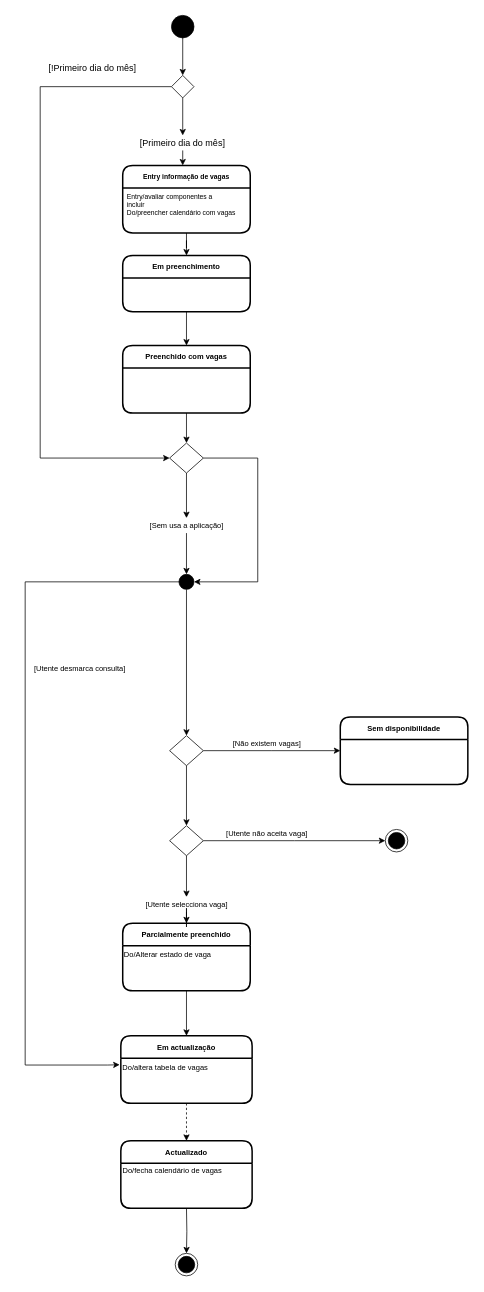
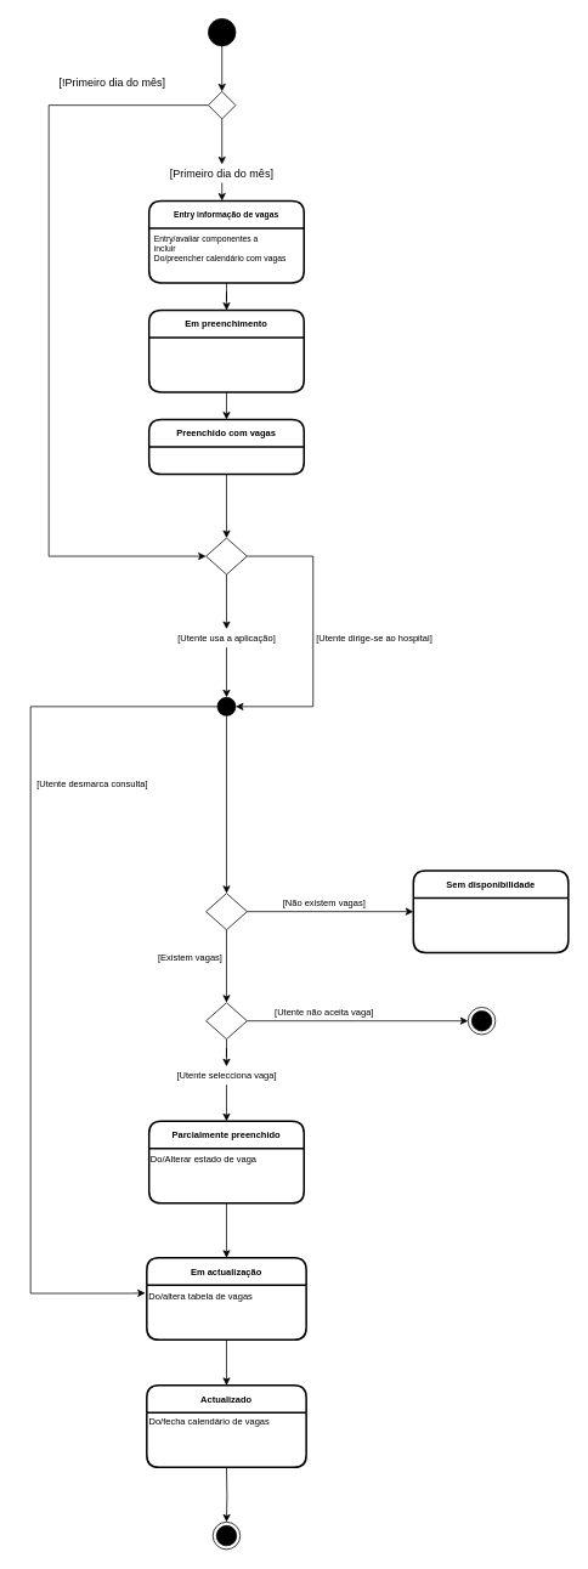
  <mxCell id="0" />
  <mxCell id="1" parent="0" />
  <mxCell id="2" style="edgeStyle=orthogonalEdgeStyle;rounded=0;orthogonalLoop=1;jettySize=auto;html=1;" parent="1" source="5" target="6" edge="1"><mxGeometry relative="1" as="geometry"><mxPoint x="243" y="320" as="targetPoint" /><Array as="points"><mxPoint x="243" y="280" /><mxPoint x="243" y="280" /></Array></mxGeometry></mxCell>
  <mxCell id="3" value="" style="edgeStyle=orthogonalEdgeStyle;rounded=0;orthogonalLoop=1;jettySize=auto;html=1;" parent="1" source="4" target="27" edge="1"><mxGeometry relative="1" as="geometry" /></mxCell>
  <mxCell id="4" value="" style="ellipse;whiteSpace=wrap;html=1;fillColor=#000000;" parent="1" vertex="1"><mxGeometry x="228" y="20" width="30" height="30" as="geometry" /></mxCell>
  <mxCell id="5" value="[Primeiro dia do mês]" style="text;html=1;strokeColor=none;fillColor=none;align=center;verticalAlign=middle;whiteSpace=wrap;rounded=0;" parent="1" vertex="1"><mxGeometry x="173" width="140" height="20" as="geometry" y="180" /></mxCell>
  <mxCell id="6" value="Entry informação de vagas" style="swimlane;childLayout=stackLayout;horizontal=1;startSize=30;horizontalStack=0;rounded=1;fontSize=9;fontStyle=1;strokeWidth=2;resizeParent=0;resizeLast=1;shadow=0;dashed=0;align=center;" parent="1" vertex="1"><mxGeometry x="163" y="220" width="170" height="90" as="geometry" /></mxCell>
  <mxCell id="7" value="Entry/avaliar componentes a&#10;incluir&#10;Do/preencher calendário com vagas" style="align=left;strokeColor=none;fillColor=none;spacingLeft=4;fontSize=9;verticalAlign=top;resizable=0;rotatable=0;part=1;" parent="6" vertex="1"><mxGeometry y="30" width="170" height="60" as="geometry" /></mxCell>
  <mxCell id="8" style="edgeStyle=orthogonalEdgeStyle;rounded=0;orthogonalLoop=1;jettySize=auto;html=1;fontSize=10;entryX=0.5;entryY=0;entryDx=0;entryDy=0;" parent="1" source="12" target="40" edge="1"><mxGeometry relative="1" as="geometry"><mxPoint x="248" y="700" as="targetPoint" /></mxGeometry></mxCell>
- <mxCell id="9" value="Preenchido com vagas" style="swimlane;childLayout=stackLayout;horizontal=1;startSize=30;horizontalStack=0;rounded=1;fontSize=10;fontStyle=1;strokeWidth=2;resizeParent=0;resizeLast=1;shadow=0;dashed=0;align=center;" parent="1" vertex="1"><mxGeometry x="163" y="460" width="170" height="90" as="geometry" /></mxCell>
+ <mxCell id="9" value="Preenchido com vagas" style="swimlane;childLayout=stackLayout;horizontal=1;startSize=30;horizontalStack=0;rounded=1;fontSize=10;fontStyle=1;strokeWidth=2;resizeParent=0;resizeLast=1;shadow=0;dashed=0;align=center;" parent="1" vertex="1"><mxGeometry x="163" y="460" width="170" height="60" as="geometry" /></mxCell>
  <mxCell id="10" value="Parcialmente preenchido" style="swimlane;childLayout=stackLayout;horizontal=1;startSize=30;horizontalStack=0;rounded=1;fontSize=10;fontStyle=1;strokeWidth=2;resizeParent=0;resizeLast=1;shadow=0;dashed=0;align=center;" parent="1" vertex="1"><mxGeometry x="163" y="1230" width="170" height="90" as="geometry" /></mxCell>
  <mxCell id="11" value="Do/Alterar estado de vaga" style="text;html=1;align=left;verticalAlign=top;resizable=0;points=[];autosize=1;fontSize=10;" parent="10" vertex="1"><mxGeometry y="30" width="170" height="60" as="geometry" /></mxCell>
- <mxCell id="12" value="[Sem usa a aplicação]" style="text;html=1;strokeColor=none;fillColor=none;align=center;verticalAlign=middle;whiteSpace=wrap;rounded=0;fontSize=10;" parent="1" vertex="1"><mxGeometry x="180.5" y="690" width="135" height="20" as="geometry" /></mxCell>
+ <mxCell id="12" value="[Utente usa a aplicação]" style="text;html=1;strokeColor=none;fillColor=none;align=center;verticalAlign=middle;whiteSpace=wrap;rounded=0;fontSize=10;" parent="1" vertex="1"><mxGeometry x="180.5" y="690" width="135" height="20" as="geometry" /></mxCell>
  <mxCell id="13" style="edgeStyle=orthogonalEdgeStyle;rounded=0;orthogonalLoop=1;jettySize=auto;html=1;fontSize=10;" parent="1" source="9" target="16" edge="1"><mxGeometry relative="1" as="geometry"><mxPoint x="248" y="590" as="targetPoint" /><mxPoint x="248" y="550" as="sourcePoint" /></mxGeometry></mxCell>
  <mxCell id="14" style="edgeStyle=orthogonalEdgeStyle;rounded=0;orthogonalLoop=1;jettySize=auto;html=1;entryX=0.5;entryY=0;entryDx=0;entryDy=0;fontSize=10;fontColor=#FFFFFF;" parent="1" source="16" target="12" edge="1"><mxGeometry relative="1" as="geometry" /></mxCell>
  <mxCell id="15" style="edgeStyle=orthogonalEdgeStyle;rounded=0;orthogonalLoop=1;jettySize=auto;html=1;fontSize=10;fontColor=#FFFFFF;entryX=1;entryY=0.5;entryDx=0;entryDy=0;" parent="1" source="16" target="40" edge="1"><mxGeometry relative="1" as="geometry"><mxPoint x="363" y="771" as="targetPoint" /><Array as="points"><mxPoint x="343" y="610" /><mxPoint x="343" y="775" /></Array></mxGeometry></mxCell>
  <mxCell id="16" value="" style="rhombus;whiteSpace=wrap;html=1;fontSize=10;align=left;fontColor=#FFFFFF;fillColor=#FFFFFF;" parent="1" vertex="1"><mxGeometry x="225.5" y="590" width="45" height="40" as="geometry" /></mxCell>
+ <mxCell id="17" value="[Utente dirige-se ao hospital]" style="text;html=1;strokeColor=none;fillColor=none;align=center;verticalAlign=middle;whiteSpace=wrap;rounded=0;fontSize=10;" parent="1" vertex="1"><mxGeometry x="343" y="690" width="135" height="20" as="geometry" /></mxCell>
  <mxCell id="18" style="edgeStyle=orthogonalEdgeStyle;rounded=0;orthogonalLoop=1;jettySize=auto;html=1;entryX=0.5;entryY=0;entryDx=0;entryDy=0;fontSize=10;fontColor=#000000;" parent="1" source="21" target="10" edge="1"><mxGeometry relative="1" as="geometry" /></mxCell>
  <mxCell id="19" style="edgeStyle=orthogonalEdgeStyle;rounded=0;orthogonalLoop=1;jettySize=auto;html=1;fontSize=10;fontColor=#000000;" parent="1" source="20" edge="1"><mxGeometry relative="1" as="geometry"><mxPoint x="513" y="1120" as="targetPoint" /></mxGeometry></mxCell>
  <mxCell id="20" value="" style="rhombus;whiteSpace=wrap;html=1;fontSize=10;align=left;fontColor=#FFFFFF;fillColor=#FFFFFF;" parent="1" vertex="1"><mxGeometry x="225.5" y="1100" width="45" height="40" as="geometry" /></mxCell>
- <mxCell id="21" value="[Utente selecciona vaga]" style="text;html=1;strokeColor=none;align=center;verticalAlign=middle;whiteSpace=wrap;rounded=0;fontSize=10;" parent="1" vertex="1"><mxGeometry x="185.5" y="1195" width="125" height="20" as="geometry" /></mxCell>
+ <mxCell id="21" value="[Utente selecciona vaga]" style="text;html=1;strokeColor=none;align=center;verticalAlign=middle;whiteSpace=wrap;rounded=0;fontSize=10;" parent="1" vertex="1"><mxGeometry x="185.5" y="1170" width="125" height="20" as="geometry" /></mxCell>
  <mxCell id="22" style="edgeStyle=orthogonalEdgeStyle;rounded=0;orthogonalLoop=1;jettySize=auto;html=1;entryX=0.5;entryY=0;entryDx=0;entryDy=0;fontSize=10;fontColor=#000000;" parent="1" source="20" target="21" edge="1"><mxGeometry relative="1" as="geometry"><mxPoint x="248" y="1140" as="sourcePoint" /><mxPoint x="248" y="1230" as="targetPoint" /></mxGeometry></mxCell>
  <mxCell id="23" value="[Utente não aceita vaga]" style="text;html=1;strokeColor=none;align=center;verticalAlign=middle;whiteSpace=wrap;rounded=0;fontSize=10;" parent="1" vertex="1"><mxGeometry x="293" y="1100" width="125" height="20" as="geometry" /></mxCell>
  <mxCell id="24" style="edgeStyle=orthogonalEdgeStyle;rounded=0;orthogonalLoop=1;jettySize=auto;html=1;fontSize=10;fontColor=#000000;" parent="1" target="37" edge="1"><mxGeometry relative="1" as="geometry"><mxPoint x="248" y="1690" as="targetPoint" /><mxPoint x="248" y="1610" as="sourcePoint" /></mxGeometry></mxCell>
  <mxCell id="25" style="edgeStyle=orthogonalEdgeStyle;rounded=0;orthogonalLoop=1;jettySize=auto;html=1;fontSize=10;fontColor=#000000;" parent="1" source="27" target="5" edge="1"><mxGeometry relative="1" as="geometry" /></mxCell>
  <mxCell id="26" style="edgeStyle=orthogonalEdgeStyle;rounded=0;orthogonalLoop=1;jettySize=auto;html=1;entryX=0;entryY=0.5;entryDx=0;entryDy=0;fontSize=10;fontColor=#000000;" parent="1" source="27" target="16" edge="1"><mxGeometry relative="1" as="geometry"><Array as="points"><mxPoint x="53" y="115" /><mxPoint x="53" y="610" /></Array></mxGeometry></mxCell>
  <mxCell id="27" value="" style="rhombus;whiteSpace=wrap;html=1;" parent="1" vertex="1"><mxGeometry x="228" y="100" width="30" height="30" as="geometry" /></mxCell>
  <mxCell id="28" value="[!Primeiro dia do mês]" style="text;html=1;strokeColor=none;fillColor=none;align=center;verticalAlign=middle;whiteSpace=wrap;rounded=0;" parent="1" vertex="1"><mxGeometry x="53" y="80" width="140" height="20" as="geometry" /></mxCell>
  <mxCell id="29" style="edgeStyle=orthogonalEdgeStyle;rounded=0;orthogonalLoop=1;jettySize=auto;html=1;" parent="1" source="30" edge="1"><mxGeometry relative="1" as="geometry"><mxPoint x="453" y="1000" as="targetPoint" /></mxGeometry></mxCell>
  <mxCell id="30" value="" style="rhombus;whiteSpace=wrap;html=1;fontSize=10;align=left;fontColor=#FFFFFF;fillColor=#FFFFFF;" parent="1" vertex="1"><mxGeometry x="225.5" y="980" width="45" height="40" as="geometry" /></mxCell>
  <mxCell id="31" style="edgeStyle=orthogonalEdgeStyle;rounded=0;orthogonalLoop=1;jettySize=auto;html=1;entryX=0.5;entryY=0;entryDx=0;entryDy=0;fontSize=10;fontColor=#000000;" parent="1" source="30" target="20" edge="1"><mxGeometry relative="1" as="geometry"><mxPoint x="248" y="1040" as="sourcePoint" /><mxPoint x="248" y="1070" as="targetPoint" /></mxGeometry></mxCell>
- <mxCell id="33" style="edgeStyle=orthogonalEdgeStyle;rounded=0;orthogonalLoop=1;jettySize=auto;html=1;entryX=0.5;entryY=0;entryDx=0;entryDy=0;dashed=1;" parent="1" source="34" target="47" edge="1"><mxGeometry relative="1" as="geometry" /></mxCell>
+ <mxCell id="32" value="[Existem vagas]" style="text;html=1;strokeColor=none;align=center;verticalAlign=middle;whiteSpace=wrap;rounded=0;fontSize=10;" parent="1" vertex="1"><mxGeometry x="145.5" y="1040" width="125" height="20" as="geometry" /></mxCell>
+ <mxCell id="33" style="edgeStyle=orthogonalEdgeStyle;rounded=0;orthogonalLoop=1;jettySize=auto;html=1;entryX=0.5;entryY=0;entryDx=0;entryDy=0;" parent="1" source="34" target="47" edge="1"><mxGeometry relative="1" as="geometry" /></mxCell>
  <mxCell id="34" value="Em actualização" style="swimlane;childLayout=stackLayout;horizontal=1;startSize=30;horizontalStack=0;rounded=1;fontSize=10;fontStyle=1;strokeWidth=2;resizeParent=0;resizeLast=1;shadow=0;dashed=0;align=center;" parent="1" vertex="1"><mxGeometry x="160.5" y="1380" width="175" height="90" as="geometry" /></mxCell>
  <mxCell id="35" value="Do/altera tabela de vagas" style="text;html=1;align=left;verticalAlign=top;resizable=0;points=[];autosize=1;fontSize=10;" parent="34" vertex="1"><mxGeometry y="30" width="175" height="60" as="geometry" /></mxCell>
  <mxCell id="36" style="edgeStyle=orthogonalEdgeStyle;rounded=0;orthogonalLoop=1;jettySize=auto;html=1;fontSize=10;fontColor=#000000;" parent="1" source="11" target="34" edge="1"><mxGeometry relative="1" as="geometry" /></mxCell>
  <mxCell id="37" value="" style="ellipse;html=1;shape=endState;fillColor=#000000;" parent="1" vertex="1"><mxGeometry x="233" y="1670" width="30" height="30" as="geometry" /></mxCell>
  <mxCell id="38" style="edgeStyle=orthogonalEdgeStyle;rounded=0;orthogonalLoop=1;jettySize=auto;html=1;entryX=0.5;entryY=0;entryDx=0;entryDy=0;fontSize=10;fontColor=#000000;" parent="1" source="40" target="30" edge="1"><mxGeometry relative="1" as="geometry"><mxPoint x="248" y="860" as="targetPoint" /></mxGeometry></mxCell>
  <mxCell id="39" style="edgeStyle=orthogonalEdgeStyle;rounded=0;orthogonalLoop=1;jettySize=auto;html=1;fontSize=10;fontColor=#000000;entryX=-0.009;entryY=0.144;entryDx=0;entryDy=0;entryPerimeter=0;" parent="1" source="40" target="35" edge="1"><mxGeometry relative="1" as="geometry"><mxPoint x="143" y="1290" as="targetPoint" /><Array as="points"><mxPoint x="33" y="775" /><mxPoint x="33" y="1419" /><mxPoint x="143" y="1419" /></Array></mxGeometry></mxCell>
  <mxCell id="40" value="" style="ellipse;whiteSpace=wrap;html=1;strokeColor=#000000;fontSize=10;fontColor=#000000;align=left;fillColor=#000000;" parent="1" vertex="1"><mxGeometry x="238" y="765" width="20" height="20" as="geometry" /></mxCell>
- <mxCell id="41" value="[Utente desmarca consulta]" style="text;html=1;strokeColor=none;fillColor=none;align=center;verticalAlign=middle;whiteSpace=wrap;rounded=0;fontSize=10;" parent="1" vertex="1"><mxGeometry x="25.5" y="880" width="160" height="20" as="geometry" /></mxCell>
+ <mxCell id="41" value="[Utente desmarca consulta]" style="text;html=1;strokeColor=none;fillColor=none;align=center;verticalAlign=middle;whiteSpace=wrap;rounded=0;fontSize=10;" parent="1" vertex="1"><mxGeometry x="20.5" y="850" width="160" height="20" as="geometry" /></mxCell>
  <mxCell id="42" value="[Não existem vagas]" style="text;html=1;strokeColor=none;align=center;verticalAlign=middle;whiteSpace=wrap;rounded=0;fontSize=10;" parent="1" vertex="1"><mxGeometry x="293" y="980" width="125" height="20" as="geometry" /></mxCell>
  <mxCell id="43" value="Sem disponibilidade" style="swimlane;childLayout=stackLayout;horizontal=1;startSize=30;horizontalStack=0;rounded=1;fontSize=10;fontStyle=1;strokeWidth=2;resizeParent=0;resizeLast=1;shadow=0;dashed=0;align=center;" parent="1" vertex="1"><mxGeometry x="453" y="955" width="170" height="90" as="geometry" /></mxCell>
  <mxCell id="44" style="edgeStyle=orthogonalEdgeStyle;rounded=0;orthogonalLoop=1;jettySize=auto;html=1;exitX=0.5;exitY=1;exitDx=0;exitDy=0;entryX=0.5;entryY=0;entryDx=0;entryDy=0;" parent="1" source="45" target="9" edge="1"><mxGeometry relative="1" as="geometry" /></mxCell>
- <mxCell id="45" value="Em preenchimento" style="swimlane;childLayout=stackLayout;horizontal=1;startSize=30;horizontalStack=0;rounded=1;fontSize=10;fontStyle=1;strokeWidth=2;resizeParent=0;resizeLast=1;shadow=0;dashed=0;align=center;" parent="1" vertex="1"><mxGeometry x="163" y="340" width="170" height="75" as="geometry" /></mxCell>
+ <mxCell id="45" value="Em preenchimento" style="swimlane;childLayout=stackLayout;horizontal=1;startSize=30;horizontalStack=0;rounded=1;fontSize=10;fontStyle=1;strokeWidth=2;resizeParent=0;resizeLast=1;shadow=0;dashed=0;align=center;" parent="1" vertex="1"><mxGeometry x="163" y="340" width="170" height="90" as="geometry" /></mxCell>
  <mxCell id="46" style="edgeStyle=orthogonalEdgeStyle;rounded=0;orthogonalLoop=1;jettySize=auto;html=1;exitX=0.5;exitY=1;exitDx=0;exitDy=0;" parent="1" source="7" target="45" edge="1"><mxGeometry relative="1" as="geometry" /></mxCell>
  <mxCell id="47" value="Actualizado" style="swimlane;childLayout=stackLayout;horizontal=1;startSize=30;horizontalStack=0;rounded=1;fontSize=10;fontStyle=1;strokeWidth=2;resizeParent=0;resizeLast=1;shadow=0;dashed=0;align=center;" parent="1" vertex="1"><mxGeometry x="160.5" y="1520" width="175" height="90" as="geometry" /></mxCell>
  <mxCell id="48" value="&lt;span style=&quot;font-size: 10px ; text-align: left&quot;&gt;&amp;nbsp; &amp;nbsp; &amp;nbsp; &amp;nbsp; &amp;nbsp; &amp;nbsp; &amp;nbsp; &amp;nbsp; &amp;nbsp; &amp;nbsp; &amp;nbsp; &amp;nbsp; &amp;nbsp; &amp;nbsp; &amp;nbsp; &amp;nbsp; &amp;nbsp;Do/fecha calendário de vagas&lt;/span&gt;" style="text;html=1;align=center;verticalAlign=middle;resizable=0;points=[];autosize=1;" parent="1" vertex="1"><mxGeometry x="63" y="1550" width="240" height="20" as="geometry" /></mxCell>
  <mxCell id="49" value="" style="ellipse;html=1;shape=endState;fillColor=#000000;" parent="1" vertex="1"><mxGeometry x="513" y="1105" width="30" height="30" as="geometry" /></mxCell>
